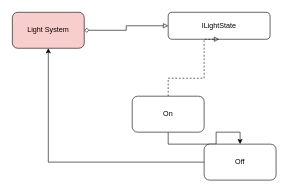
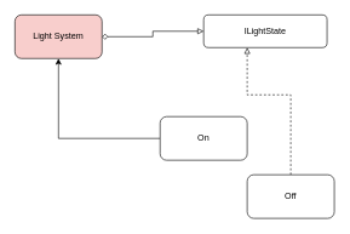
  <mxCell id="0" />
  <mxCell id="1" parent="0" />
  <mxCell id="2" style="edgeStyle=orthogonalEdgeStyle;rounded=0;orthogonalLoop=1;jettySize=auto;html=1;endArrow=block;endFill=0;startArrow=diamond;startFill=0;" edge="1" parent="1" source="3" target="4"><mxGeometry relative="1" as="geometry" /></mxCell>
  <mxCell id="3" value="Light System" style="rounded=1;whiteSpace=wrap;html=1;fillColor=#f8cecc;" vertex="1" parent="1"><mxGeometry x="20" y="20" width="120" height="60" as="geometry" /></mxCell>
  <mxCell id="4" value="ILightState" style="rounded=1;whiteSpace=wrap;html=1;" vertex="1" parent="1"><mxGeometry x="280" y="20" width="170" height="45" as="geometry" /></mxCell>
- <mxCell id="5" style="edgeStyle=orthogonalEdgeStyle;rounded=0;orthogonalLoop=1;jettySize=auto;html=1;entryX=0.5;entryY=1;entryDx=0;entryDy=0;dashed=1;endArrow=block;endFill=0;exitX=0.5;exitY=0;exitDx=0;exitDy=0;" edge="1" parent="1" source="7" target="4"><mxGeometry relative="1" as="geometry"><Array as="points"><mxPoint x="280" y="130" /><mxPoint x="340" y="130" /></Array></mxGeometry></mxCell>
- <mxCell id="6" style="edgeStyle=orthogonalEdgeStyle;rounded=0;orthogonalLoop=1;jettySize=auto;html=1;startArrow=none;startFill=0;endArrow=classic;endFill=1;" edge="1" parent="1" source="7" target="10"><mxGeometry relative="1" as="geometry" /></mxCell>
+ <mxCell id="6" style="edgeStyle=orthogonalEdgeStyle;rounded=0;orthogonalLoop=1;jettySize=auto;html=1;startArrow=none;startFill=0;endArrow=classic;endFill=1;" edge="1" parent="1" source="7" target="3"><mxGeometry relative="1" as="geometry" /></mxCell>
  <mxCell id="7" value="On" style="rounded=1;whiteSpace=wrap;html=1;" vertex="1" parent="1"><mxGeometry x="220" y="160" width="120" height="60" as="geometry" /></mxCell>
- <mxCell id="9" style="edgeStyle=orthogonalEdgeStyle;rounded=0;orthogonalLoop=1;jettySize=auto;html=1;entryX=0.5;entryY=1;entryDx=0;entryDy=0;startArrow=none;startFill=0;endArrow=classic;endFill=1;" edge="1" parent="1" source="10" target="3"><mxGeometry relative="1" as="geometry" /></mxCell>
+ <mxCell id="8" style="edgeStyle=orthogonalEdgeStyle;rounded=0;orthogonalLoop=1;jettySize=auto;html=1;dashed=1;endArrow=block;endFill=0;" edge="1" parent="1" source="10" target="4"><mxGeometry relative="1" as="geometry"><Array as="points"><mxPoint x="400" y="130" /><mxPoint x="340" y="130" /></Array></mxGeometry></mxCell>
  <mxCell id="10" value="Off" style="rounded=1;whiteSpace=wrap;html=1;" vertex="1" parent="1"><mxGeometry x="340" y="240" width="120" height="60" as="geometry" /></mxCell>
